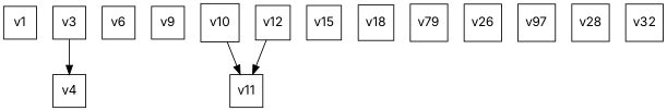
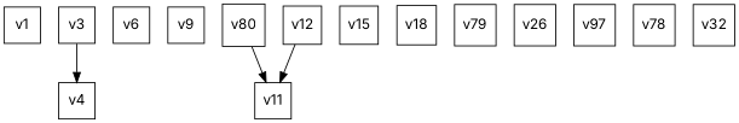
  digraph {
    fontname=Inter
    node [fontname=Inter shape=square]
    edge [fontname=Inter]
    v1
    v3
    v4
    v6
    v9
-   v10
+   v10 [label=v80]
    v11
    v12
    v15
    v18
    n11 [label=v79]
    v26
    n13 [label=v97]
-   v28
+   v28 [label=v78]
    v32
    v3 -> v4
    v10 -> v11
    v12 -> v11
  }
